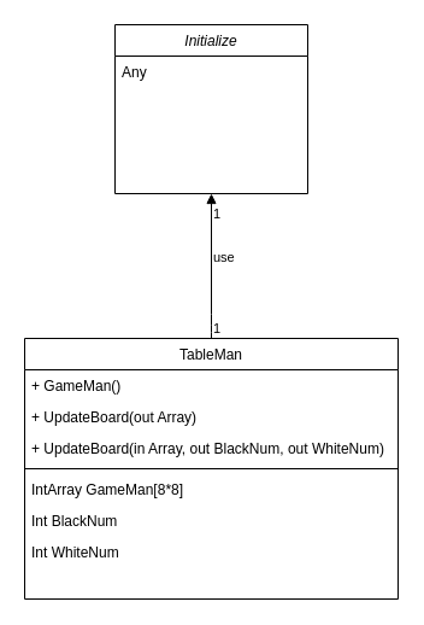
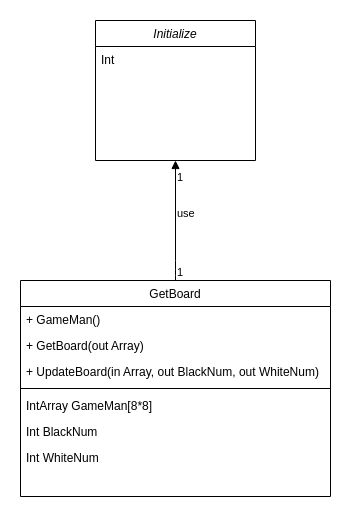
  <mxCell id="0" />
  <mxCell id="1" parent="0" />
  <mxCell id="2" value="Initialize" style="swimlane;fontStyle=2;align=center;verticalAlign=top;childLayout=stackLayout;horizontal=1;startSize=26;horizontalStack=0;resizeParent=1;resizeLast=0;collapsible=1;marginBottom=0;rounded=0;shadow=0;strokeWidth=1;" parent="1" vertex="1"><mxGeometry x="95" y="20" width="160" height="140" as="geometry"><mxRectangle x="230" y="140" width="160" height="26" as="alternateBounds" /></mxGeometry></mxCell>
- <mxCell id="3" value="Any" style="text;align=left;verticalAlign=top;spacingLeft=4;spacingRight=4;overflow=hidden;rotatable=0;points=[[0,0.5],[1,0.5]];portConstraint=eastwest;" vertex="1" parent="2"><mxGeometry y="26" width="160" height="26" as="geometry" /></mxCell>
+ <mxCell id="3" value="Int" style="text;align=left;verticalAlign=top;spacingLeft=4;spacingRight=4;overflow=hidden;rotatable=0;points=[[0,0.5],[1,0.5]];portConstraint=eastwest;" vertex="1" parent="2"><mxGeometry y="26" width="160" height="26" as="geometry" /></mxCell>
  <mxCell id="4" value="use" style="endArrow=block;endFill=1;html=1;edgeStyle=orthogonalEdgeStyle;align=left;verticalAlign=top;" edge="1" parent="1"><mxGeometry x="0.333" relative="1" as="geometry"><mxPoint x="175" y="280" as="sourcePoint" /><mxPoint x="175" y="160" as="targetPoint" /><Array as="points"><mxPoint x="175" y="270" /></Array><mxPoint as="offset" /></mxGeometry></mxCell>
  <mxCell id="5" value="1" style="edgeLabel;resizable=0;html=1;align=left;verticalAlign=bottom;" connectable="0" vertex="1" parent="4"><mxGeometry x="-1" relative="1" as="geometry" /></mxCell>
  <mxCell id="6" value="1" style="edgeLabel;resizable=0;html=1;align=left;verticalAlign=bottom;" connectable="0" vertex="1" parent="1"><mxGeometry x="175" y="185" as="geometry" /></mxCell>
- <mxCell id="7" value="TableMan" style="swimlane;fontStyle=0;align=center;verticalAlign=top;childLayout=stackLayout;horizontal=1;startSize=26;horizontalStack=0;resizeParent=1;resizeLast=0;collapsible=1;marginBottom=0;rounded=0;shadow=0;strokeWidth=1;" parent="1" vertex="1"><mxGeometry x="20" y="280" width="310" height="216" as="geometry"><mxRectangle x="550" y="140" width="160" height="26" as="alternateBounds" /></mxGeometry></mxCell>
+ <mxCell id="7" value="GetBoard" style="swimlane;fontStyle=0;align=center;verticalAlign=top;childLayout=stackLayout;horizontal=1;startSize=26;horizontalStack=0;resizeParent=1;resizeLast=0;collapsible=1;marginBottom=0;rounded=0;shadow=0;strokeWidth=1;" parent="1" vertex="1"><mxGeometry x="20" y="280" width="310" height="216" as="geometry"><mxRectangle x="550" y="140" width="160" height="26" as="alternateBounds" /></mxGeometry></mxCell>
  <mxCell id="8" value="+ GameMan()" style="text;align=left;verticalAlign=top;spacingLeft=4;spacingRight=4;overflow=hidden;rotatable=0;points=[[0,0.5],[1,0.5]];portConstraint=eastwest;" parent="7" vertex="1"><mxGeometry y="26" width="310" height="26" as="geometry" /></mxCell>
- <mxCell id="9" value="+ UpdateBoard(out Array)" style="text;align=left;verticalAlign=top;spacingLeft=4;spacingRight=4;overflow=hidden;rotatable=0;points=[[0,0.5],[1,0.5]];portConstraint=eastwest;rounded=0;shadow=0;html=0;" parent="7" vertex="1"><mxGeometry y="52" width="310" height="26" as="geometry" /></mxCell>
+ <mxCell id="9" value="+ GetBoard(out Array)" style="text;align=left;verticalAlign=top;spacingLeft=4;spacingRight=4;overflow=hidden;rotatable=0;points=[[0,0.5],[1,0.5]];portConstraint=eastwest;rounded=0;shadow=0;html=0;" parent="7" vertex="1"><mxGeometry y="52" width="310" height="26" as="geometry" /></mxCell>
  <mxCell id="10" value="+ UpdateBoard(in Array, out BlackNum, out WhiteNum)" style="text;align=left;verticalAlign=top;spacingLeft=4;spacingRight=4;overflow=hidden;rotatable=0;points=[[0,0.5],[1,0.5]];portConstraint=eastwest;rounded=0;shadow=0;html=0;" parent="7" vertex="1"><mxGeometry y="78" width="310" height="26" as="geometry" /></mxCell>
  <mxCell id="11" value="" style="line;html=1;strokeWidth=1;align=left;verticalAlign=middle;spacingTop=-1;spacingLeft=3;spacingRight=3;rotatable=0;labelPosition=right;points=[];portConstraint=eastwest;" parent="7" vertex="1"><mxGeometry y="104" width="310" height="8" as="geometry" /></mxCell>
  <mxCell id="12" value="IntArray GameMan[8*8]" style="text;align=left;verticalAlign=top;spacingLeft=4;spacingRight=4;overflow=hidden;rotatable=0;points=[[0,0.5],[1,0.5]];portConstraint=eastwest;" parent="7" vertex="1"><mxGeometry y="112" width="310" height="26" as="geometry" /></mxCell>
  <mxCell id="13" value="Int BlackNum" style="text;align=left;verticalAlign=top;spacingLeft=4;spacingRight=4;overflow=hidden;rotatable=0;points=[[0,0.5],[1,0.5]];portConstraint=eastwest;" parent="7" vertex="1"><mxGeometry y="138" width="310" height="26" as="geometry" /></mxCell>
  <mxCell id="14" value="Int WhiteNum" style="text;align=left;verticalAlign=top;spacingLeft=4;spacingRight=4;overflow=hidden;rotatable=0;points=[[0,0.5],[1,0.5]];portConstraint=eastwest;" vertex="1" parent="7"><mxGeometry y="164" width="310" height="26" as="geometry" /></mxCell>
